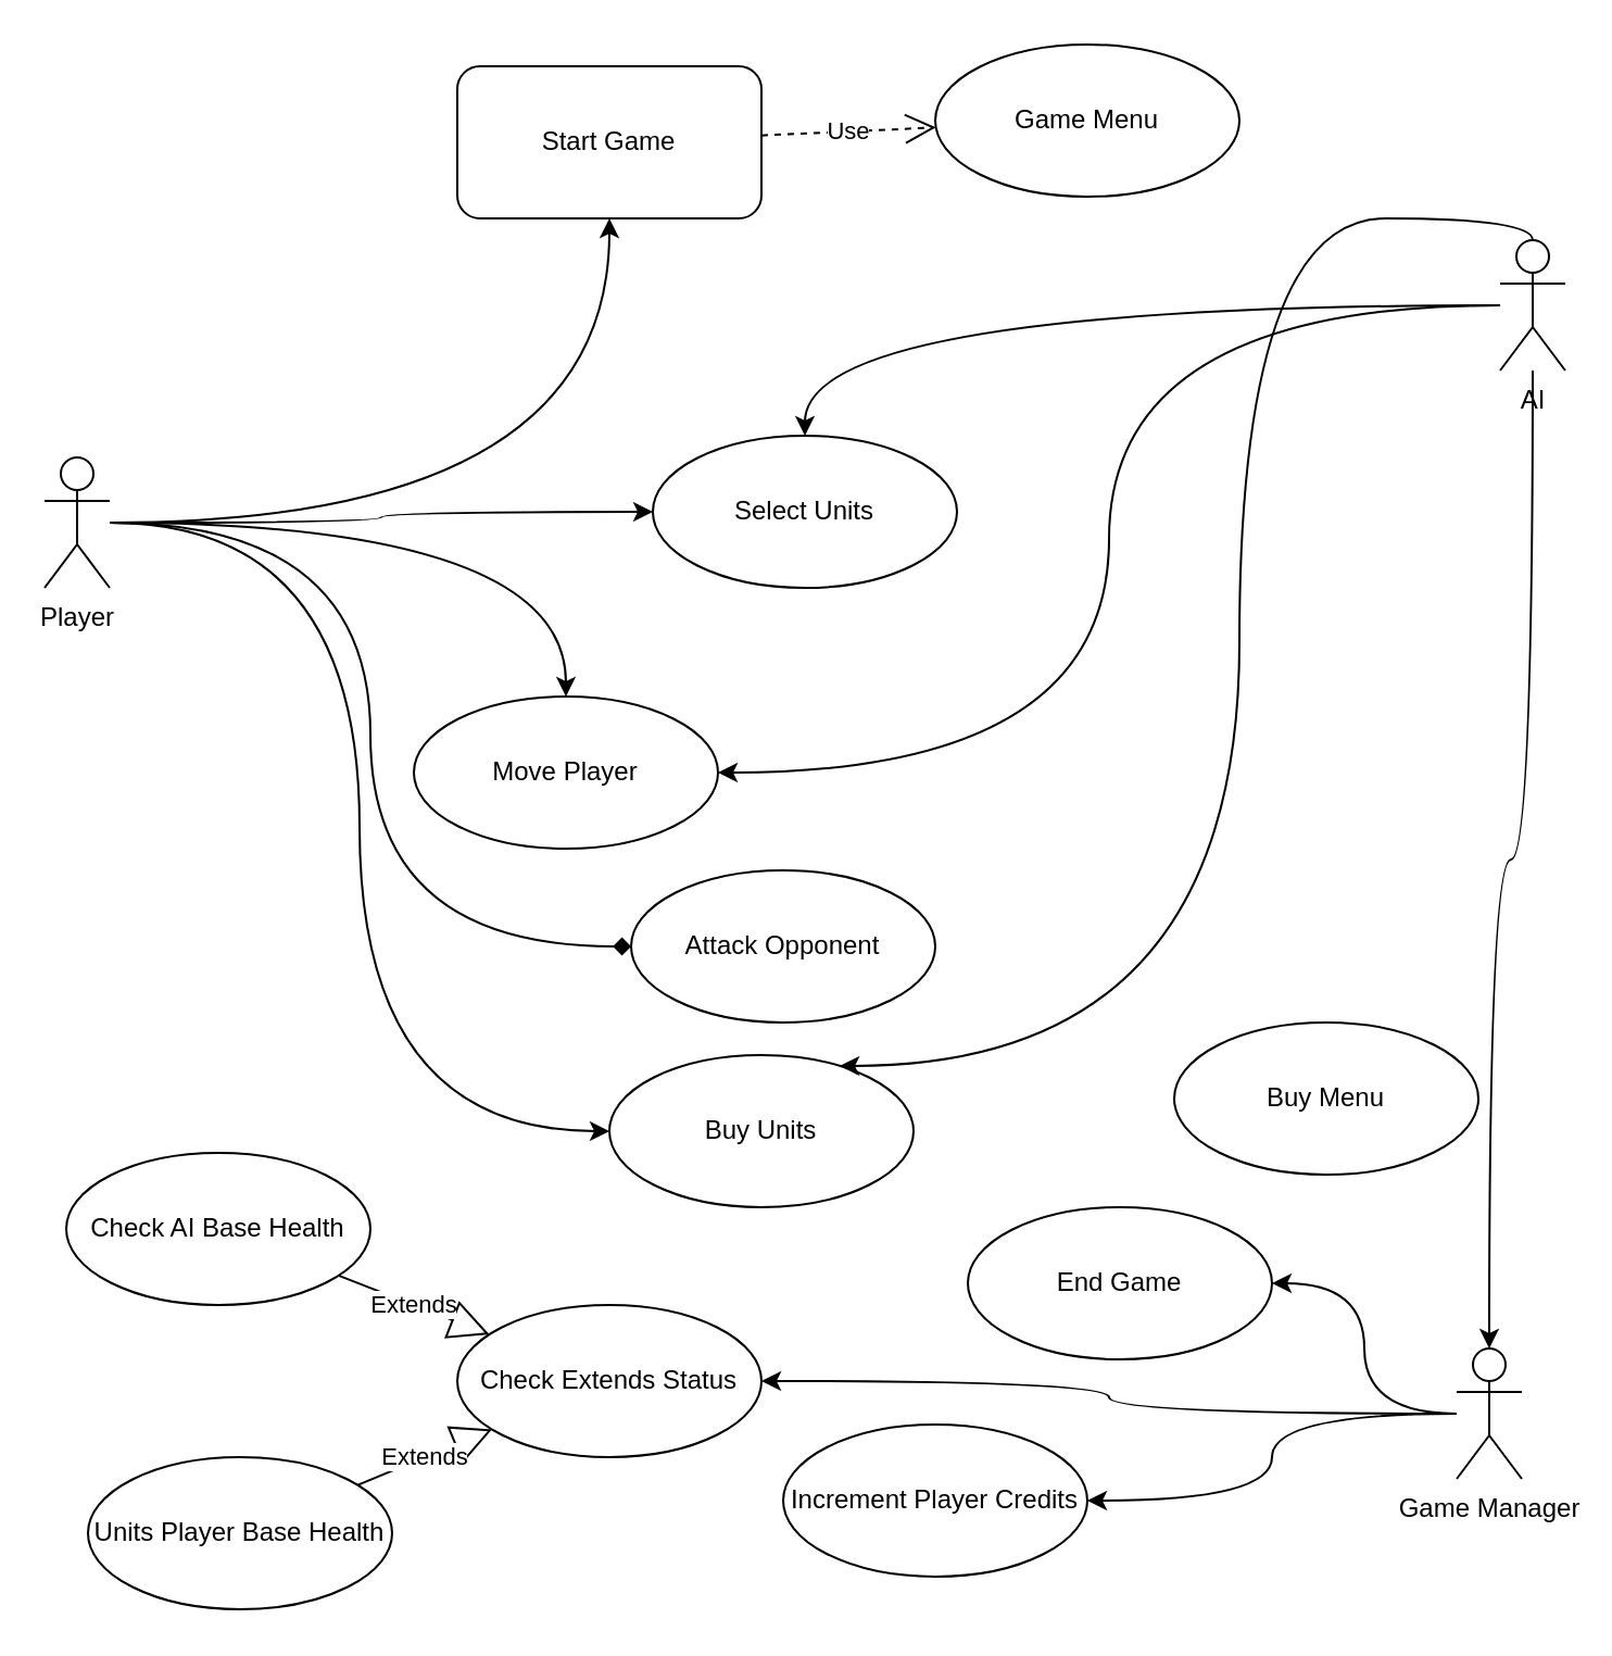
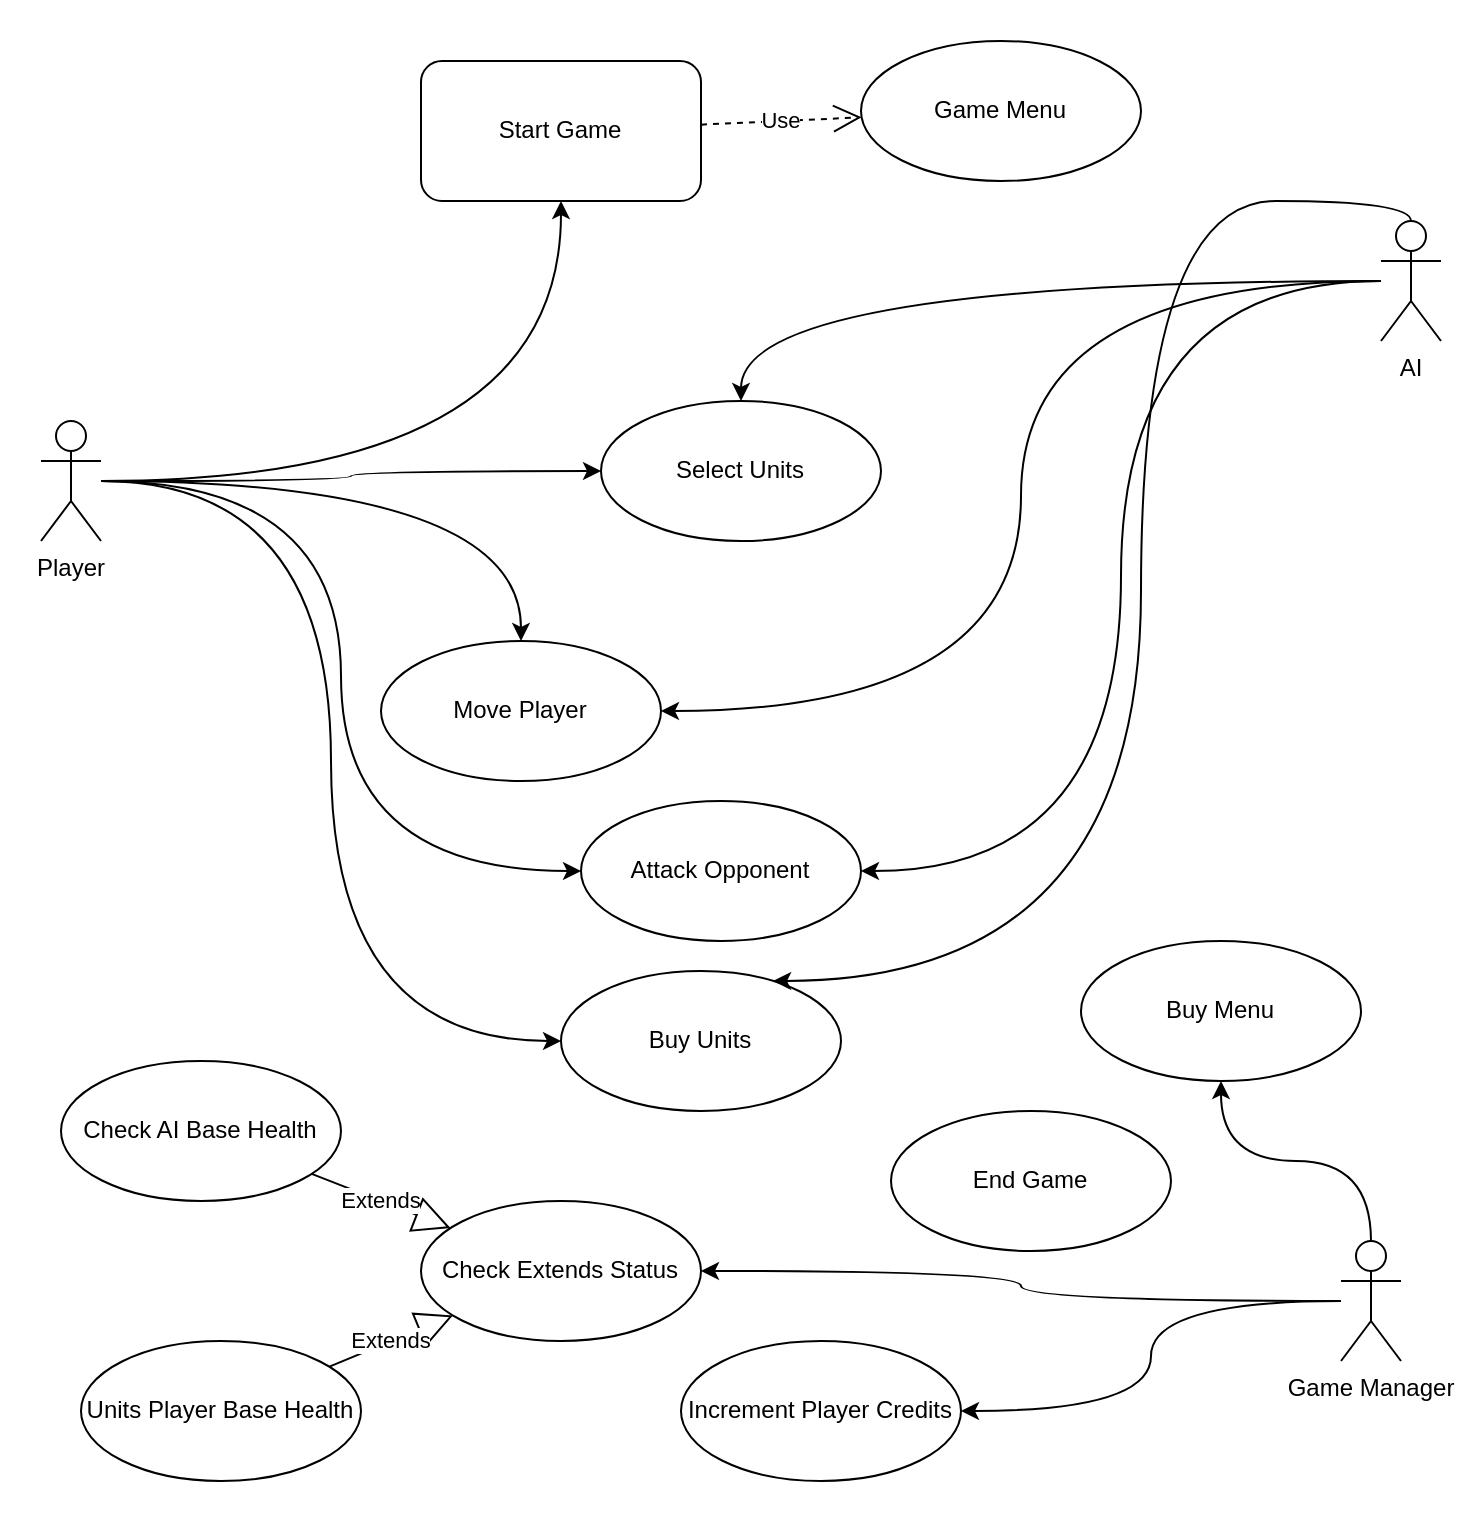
  <mxCell id="0" />
  <mxCell id="1" parent="0" />
  <mxCell id="2" style="edgeStyle=orthogonalEdgeStyle;rounded=0;orthogonalLoop=1;jettySize=auto;html=1;curved=1;" edge="1" parent="1" source="7" target="8"><mxGeometry relative="1" as="geometry" /></mxCell>
  <mxCell id="3" style="edgeStyle=orthogonalEdgeStyle;curved=1;rounded=0;orthogonalLoop=1;jettySize=auto;html=1;" edge="1" parent="1" source="7" target="9"><mxGeometry relative="1" as="geometry" /></mxCell>
  <mxCell id="4" style="edgeStyle=orthogonalEdgeStyle;curved=1;rounded=0;orthogonalLoop=1;jettySize=auto;html=1;" edge="1" parent="1" source="7" target="10"><mxGeometry relative="1" as="geometry" /></mxCell>
- <mxCell id="5" style="edgeStyle=orthogonalEdgeStyle;curved=1;rounded=0;orthogonalLoop=1;jettySize=auto;html=1;entryX=0;entryY=0.5;entryDx=0;entryDy=0;endArrow=diamond;" edge="1" parent="1" source="7" target="11"><mxGeometry relative="1" as="geometry" /></mxCell>
+ <mxCell id="5" style="edgeStyle=orthogonalEdgeStyle;curved=1;rounded=0;orthogonalLoop=1;jettySize=auto;html=1;entryX=0;entryY=0.5;entryDx=0;entryDy=0;" edge="1" parent="1" source="7" target="11"><mxGeometry relative="1" as="geometry" /></mxCell>
  <mxCell id="6" style="edgeStyle=orthogonalEdgeStyle;curved=1;rounded=0;orthogonalLoop=1;jettySize=auto;html=1;entryX=0;entryY=0.5;entryDx=0;entryDy=0;" edge="1" parent="1" source="7" target="12"><mxGeometry relative="1" as="geometry" /></mxCell>
  <mxCell id="7" value="Player" style="shape=umlActor;verticalLabelPosition=bottom;verticalAlign=top;html=1;" vertex="1" parent="1"><mxGeometry x="20" y="210" width="30" height="60" as="geometry" /></mxCell>
  <mxCell id="8" value="Start Game" style="whiteSpace=wrap;html=1;rounded=1;" vertex="1" parent="1"><mxGeometry x="210" y="30" width="140" height="70" as="geometry" /></mxCell>
  <mxCell id="9" value="Select Units" style="ellipse;whiteSpace=wrap;html=1;" vertex="1" parent="1"><mxGeometry x="300" y="200" width="140" height="70" as="geometry" /></mxCell>
  <mxCell id="10" value="Move Player" style="ellipse;whiteSpace=wrap;html=1;" vertex="1" parent="1"><mxGeometry x="190" y="320" width="140" height="70" as="geometry" /></mxCell>
  <mxCell id="11" value="Attack Opponent" style="ellipse;whiteSpace=wrap;html=1;" vertex="1" parent="1"><mxGeometry x="290" y="400" width="140" height="70" as="geometry" /></mxCell>
  <mxCell id="12" value="Buy Units" style="ellipse;whiteSpace=wrap;html=1;" vertex="1" parent="1"><mxGeometry x="280" y="485" width="140" height="70" as="geometry" /></mxCell>
  <mxCell id="13" value="Buy Menu" style="ellipse;whiteSpace=wrap;html=1;" vertex="1" parent="1"><mxGeometry x="540" y="470" width="140" height="70" as="geometry" /></mxCell>
  <mxCell id="14" style="edgeStyle=orthogonalEdgeStyle;curved=1;rounded=0;orthogonalLoop=1;jettySize=auto;html=1;" edge="1" parent="1" source="18" target="9"><mxGeometry relative="1" as="geometry" /></mxCell>
  <mxCell id="15" style="edgeStyle=orthogonalEdgeStyle;curved=1;rounded=0;orthogonalLoop=1;jettySize=auto;html=1;entryX=1;entryY=0.5;entryDx=0;entryDy=0;" edge="1" parent="1" source="18" target="10"><mxGeometry relative="1" as="geometry" /></mxCell>
- <mxCell id="16" style="edgeStyle=orthogonalEdgeStyle;curved=1;rounded=0;orthogonalLoop=1;jettySize=auto;html=1;" edge="1" parent="1" source="18" target="22"><mxGeometry relative="1" as="geometry" /></mxCell>
+ <mxCell id="16" style="edgeStyle=orthogonalEdgeStyle;curved=1;rounded=0;orthogonalLoop=1;jettySize=auto;html=1;entryX=1;entryY=0.5;entryDx=0;entryDy=0;" edge="1" parent="1" source="18" target="11"><mxGeometry relative="1" as="geometry" /></mxCell>
  <mxCell id="17" style="edgeStyle=orthogonalEdgeStyle;curved=1;rounded=0;orthogonalLoop=1;jettySize=auto;html=1;" edge="1" parent="1" source="18" target="12"><mxGeometry relative="1" as="geometry"><Array as="points"><mxPoint x="570" y="100" /><mxPoint x="570" y="490" /></Array></mxGeometry></mxCell>
  <mxCell id="18" value="AI" style="shape=umlActor;verticalLabelPosition=bottom;verticalAlign=top;html=1;" vertex="1" parent="1"><mxGeometry x="690" y="110" width="30" height="60" as="geometry" /></mxCell>
- <mxCell id="19" style="edgeStyle=orthogonalEdgeStyle;curved=1;rounded=0;orthogonalLoop=1;jettySize=auto;html=1;" edge="1" parent="1" source="22" target="23"><mxGeometry relative="1" as="geometry" /></mxCell>
+ <mxCell id="19" style="edgeStyle=orthogonalEdgeStyle;curved=1;rounded=0;orthogonalLoop=1;jettySize=auto;html=1;" edge="1" parent="1" source="22" target="13"><mxGeometry relative="1" as="geometry" /></mxCell>
  <mxCell id="20" style="edgeStyle=orthogonalEdgeStyle;curved=1;rounded=0;orthogonalLoop=1;jettySize=auto;html=1;" edge="1" parent="1" source="22" target="24"><mxGeometry relative="1" as="geometry" /></mxCell>
  <mxCell id="21" style="edgeStyle=orthogonalEdgeStyle;curved=1;rounded=0;orthogonalLoop=1;jettySize=auto;html=1;" edge="1" parent="1" source="22" target="25"><mxGeometry relative="1" as="geometry" /></mxCell>
  <mxCell id="22" value="Game Manager" style="shape=umlActor;verticalLabelPosition=bottom;verticalAlign=top;html=1;" vertex="1" parent="1"><mxGeometry x="670" y="620" width="30" height="60" as="geometry" /></mxCell>
  <mxCell id="23" value="End Game" style="ellipse;whiteSpace=wrap;html=1;" vertex="1" parent="1"><mxGeometry x="445" y="555" width="140" height="70" as="geometry" /></mxCell>
- <mxCell id="24" value="Increment Player Credits" style="ellipse;whiteSpace=wrap;html=1;" vertex="1" parent="1"><mxGeometry x="360" y="655" width="140" height="70" as="geometry" /></mxCell>
+ <mxCell id="24" value="Increment Player Credits" style="ellipse;whiteSpace=wrap;html=1;" vertex="1" parent="1"><mxGeometry x="340" y="670" width="140" height="70" as="geometry" /></mxCell>
  <mxCell id="25" value="Check Extends Status" style="ellipse;whiteSpace=wrap;html=1;" vertex="1" parent="1"><mxGeometry x="210" y="600" width="140" height="70" as="geometry" /></mxCell>
  <mxCell id="26" value="Units Player Base Health" style="ellipse;whiteSpace=wrap;html=1;" vertex="1" parent="1"><mxGeometry x="40" y="670" width="140" height="70" as="geometry" /></mxCell>
  <mxCell id="27" value="Check AI Base Health" style="ellipse;whiteSpace=wrap;html=1;" vertex="1" parent="1"><mxGeometry x="30" y="530" width="140" height="70" as="geometry" /></mxCell>
  <mxCell id="28" value="Use" style="endArrow=open;endSize=12;dashed=1;html=1;" edge="1" parent="1" source="8" target="31"><mxGeometry width="160" relative="1" as="geometry"><mxPoint x="339.997" y="77.331" as="sourcePoint" /><mxPoint x="450.952" y="50.754" as="targetPoint" /></mxGeometry></mxCell>
  <mxCell id="29" value="Extends" style="endArrow=block;endSize=16;endFill=0;html=1;" edge="1" parent="1" source="27" target="25"><mxGeometry width="160" relative="1" as="geometry"><mxPoint x="270" y="540" as="sourcePoint" /><mxPoint x="430" y="540" as="targetPoint" /></mxGeometry></mxCell>
  <mxCell id="30" value="Extends" style="endArrow=block;endSize=16;endFill=0;html=1;" edge="1" parent="1" source="26" target="25"><mxGeometry width="160" relative="1" as="geometry"><mxPoint x="200" y="710.002" as="sourcePoint" /><mxPoint x="269.4" y="737.085" as="targetPoint" /><Array as="points" /></mxGeometry></mxCell>
  <mxCell id="31" value="Game Menu" style="ellipse;whiteSpace=wrap;html=1;" vertex="1" parent="1"><mxGeometry x="430" y="20" width="140" height="70" as="geometry" /></mxCell>
